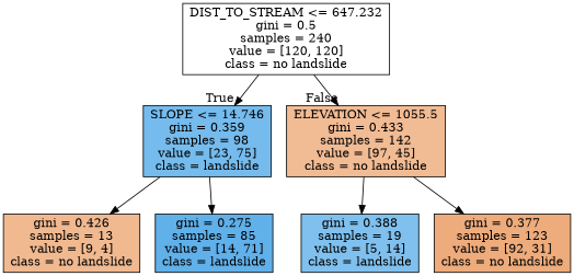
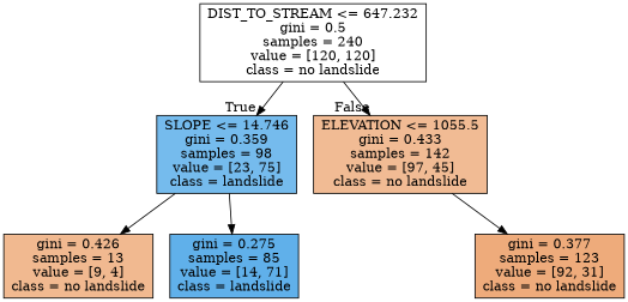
  digraph {
    ranksep=equally
    splines=polyline
    node [color=black shape=box style=filled]
    n1 [fillcolor="#e5813900" label="DIST_TO_STREAM <= 647.232\ngini = 0.5\nsamples = 240\nvalue = [120, 120]\nclass = no landslide"]
    n2 [fillcolor="#399de5b1" label="SLOPE <= 14.746\ngini = 0.359\nsamples = 98\nvalue = [23, 75]\nclass = landslide"]
    n3 [fillcolor="#e5813989" label="ELEVATION <= 1055.5\ngini = 0.433\nsamples = 142\nvalue = [97, 45]\nclass = no landslide"]
    n4 [fillcolor="#e581398e" label="gini = 0.426\nsamples = 13\nvalue = [9, 4]\nclass = no landslide"]
    n5 [fillcolor="#399de5cd" label="gini = 0.275\nsamples = 85\nvalue = [14, 71]\nclass = landslide"]
-   n6 [fillcolor="#399de5a4" label="gini = 0.388\nsamples = 19\nvalue = [5, 14]\nclass = landslide"]
    n7 [fillcolor="#e58139a9" label="gini = 0.377\nsamples = 123\nvalue = [92, 31]\nclass = no landslide"]
    subgraph sub_1 {
      rank=same
      n1
    }
    subgraph sub_2 {
      rank=same
      n2
      n3
    }
    subgraph sub_3 {
      rank=same
      n4
      n5
-     n6
      n7
    }
    n1 -> n2 [headlabel=True labelangle=45 labeldistance=2.5]
    n1 -> n3 [headlabel=False labelangle=-45 labeldistance=2.5]
    n2 -> n4
    n2 -> n5
-   n3 -> n6
    n3 -> n7
  }
